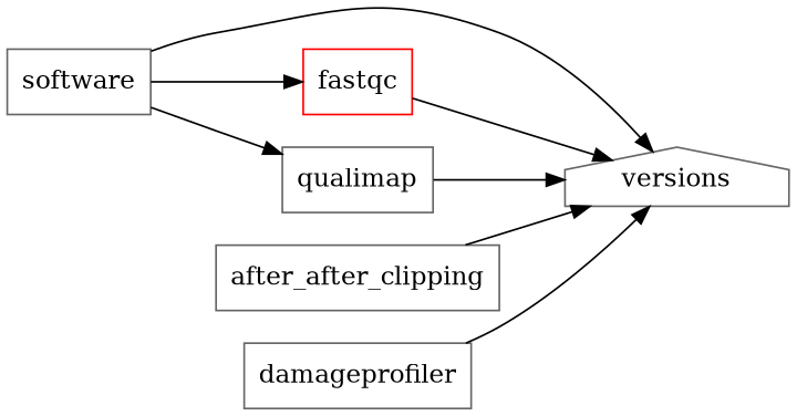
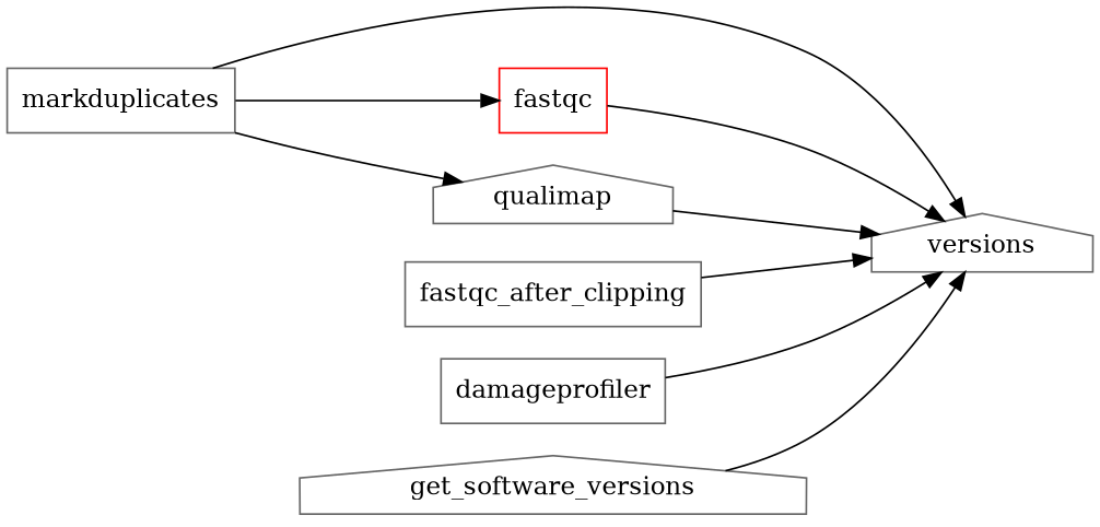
  strict digraph {
    rankdir=LR
    node [color=gray40 shape=box]
    n1 [label=versions shape=house]
    fastqc [color=red]
-   fastqc_after_clipping [label=after_after_clipping]
-   markduplicates [label=software]
-   qualimap
+   fastqc_after_clipping
+   markduplicates
+   qualimap [shape=house]
    damageprofiler
+   get_software_versions [shape=house]
    fastqc -> n1
    fastqc_after_clipping -> n1
    markduplicates -> n1
    markduplicates -> fastqc
    markduplicates -> qualimap
    qualimap -> n1
    damageprofiler -> n1
+   get_software_versions -> n1
  }
